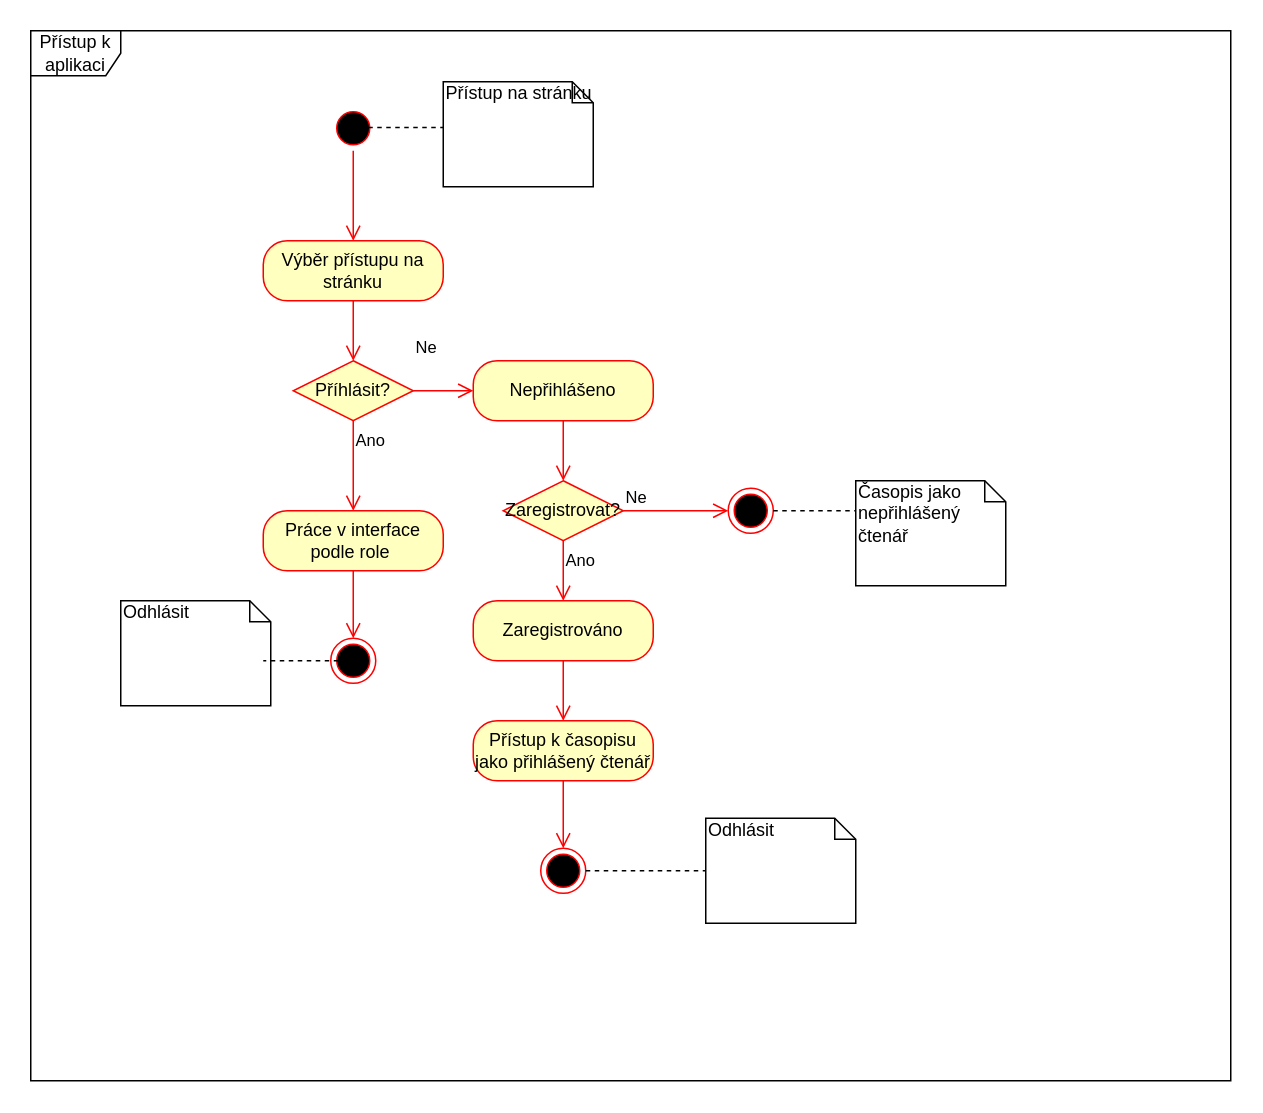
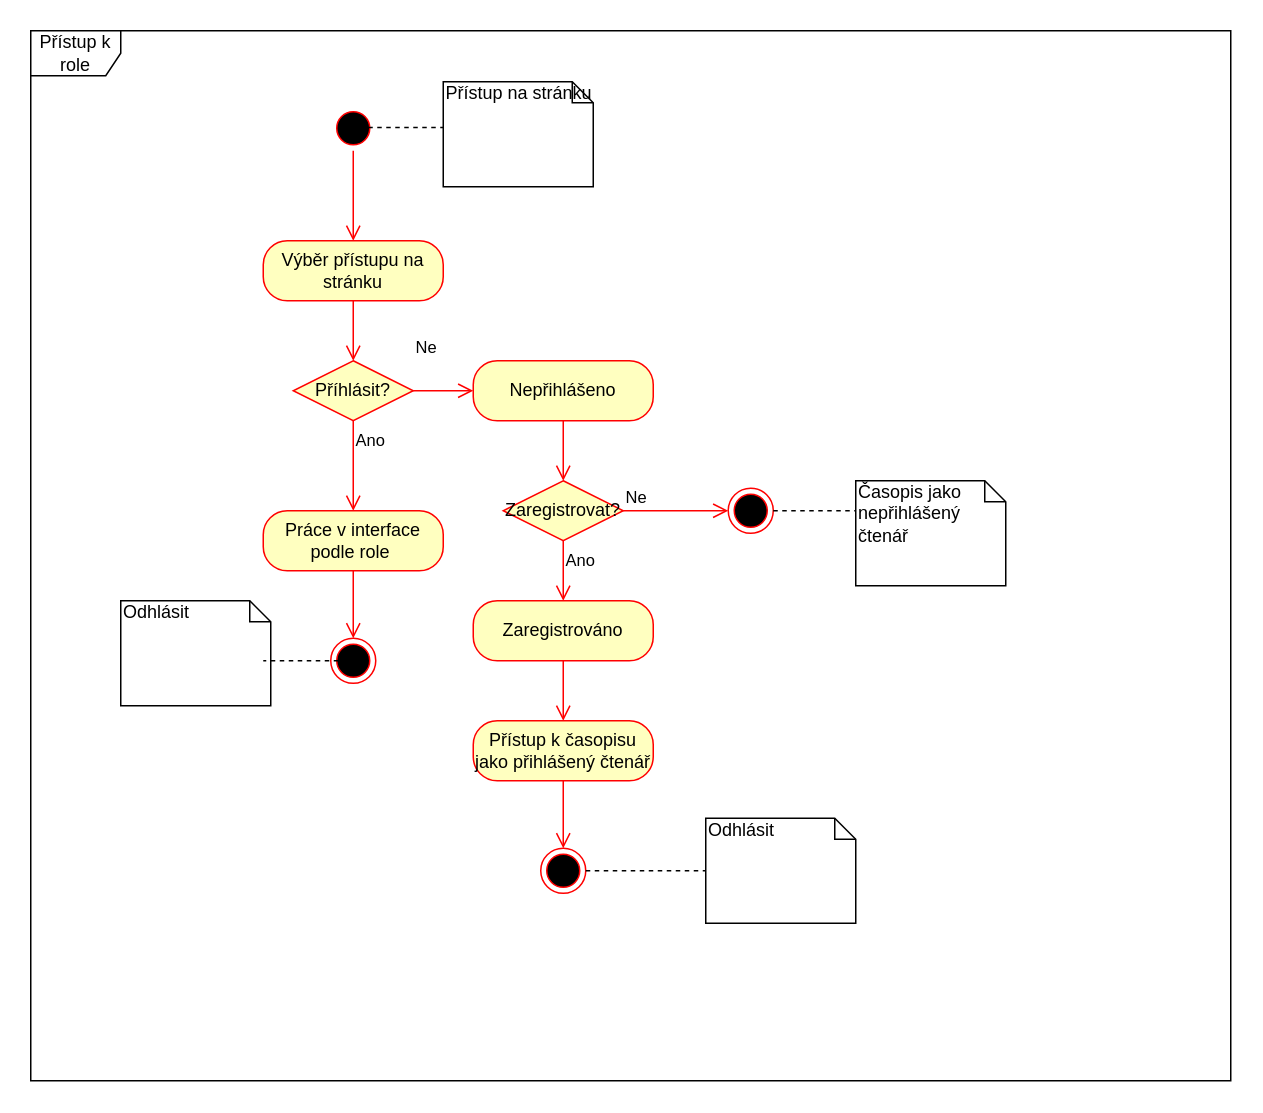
  <mxCell id="0" />
  <mxCell id="1" parent="0" />
  <mxCell id="2" value="" style="ellipse;html=1;shape=startState;fillColor=#000000;strokeColor=#ff0000;" vertex="1" parent="1"><mxGeometry x="220" y="70" width="30" height="30" as="geometry" /></mxCell>
  <mxCell id="3" value="" style="edgeStyle=orthogonalEdgeStyle;html=1;verticalAlign=bottom;endArrow=open;endSize=8;strokeColor=#ff0000;" edge="1" source="2" parent="1"><mxGeometry relative="1" as="geometry"><mxPoint x="235" y="160" as="targetPoint" /></mxGeometry></mxCell>
  <mxCell id="4" value="Výběr přístupu na stránku" style="rounded=1;whiteSpace=wrap;html=1;arcSize=40;fontColor=#000000;fillColor=#ffffc0;strokeColor=#ff0000;" vertex="1" parent="1"><mxGeometry x="175" y="160" width="120" height="40" as="geometry" /></mxCell>
  <mxCell id="5" value="" style="edgeStyle=orthogonalEdgeStyle;html=1;verticalAlign=bottom;endArrow=open;endSize=8;strokeColor=#ff0000;" edge="1" source="4" parent="1" target="6"><mxGeometry relative="1" as="geometry"><mxPoint x="235" y="260" as="targetPoint" /></mxGeometry></mxCell>
  <mxCell id="6" value="Příhlásit?" style="rhombus;whiteSpace=wrap;html=1;fillColor=#ffffc0;strokeColor=#ff0000;" vertex="1" parent="1"><mxGeometry x="195" y="240" width="80" height="40" as="geometry" /></mxCell>
  <mxCell id="7" value="Ne" style="edgeStyle=orthogonalEdgeStyle;html=1;align=left;verticalAlign=bottom;endArrow=open;endSize=8;strokeColor=#ff0000;" edge="1" source="6" parent="1" target="9"><mxGeometry x="-1" y="20" relative="1" as="geometry"><mxPoint x="375" y="260" as="targetPoint" /><mxPoint as="offset" /></mxGeometry></mxCell>
  <mxCell id="8" value="Ano" style="edgeStyle=orthogonalEdgeStyle;html=1;align=left;verticalAlign=top;endArrow=open;endSize=8;strokeColor=#ff0000;" edge="1" source="6" parent="1"><mxGeometry x="-1" relative="1" as="geometry"><mxPoint x="235" y="340" as="targetPoint" /></mxGeometry></mxCell>
  <mxCell id="9" value="Nepřihlášeno" style="rounded=1;whiteSpace=wrap;html=1;arcSize=40;fontColor=#000000;fillColor=#ffffc0;strokeColor=#ff0000;" vertex="1" parent="1"><mxGeometry x="315" y="240" width="120" height="40" as="geometry" /></mxCell>
  <mxCell id="10" value="" style="edgeStyle=orthogonalEdgeStyle;html=1;verticalAlign=bottom;endArrow=open;endSize=8;strokeColor=#ff0000;" edge="1" source="9" parent="1" target="11"><mxGeometry relative="1" as="geometry"><mxPoint x="375" y="340" as="targetPoint" /></mxGeometry></mxCell>
  <mxCell id="11" value="Zaregistrovat?" style="rhombus;whiteSpace=wrap;html=1;fillColor=#ffffc0;strokeColor=#ff0000;" vertex="1" parent="1"><mxGeometry x="335" y="320" width="80" height="40" as="geometry" /></mxCell>
  <mxCell id="12" value="Ne" style="edgeStyle=orthogonalEdgeStyle;html=1;align=left;verticalAlign=bottom;endArrow=open;endSize=8;strokeColor=#ff0000;" edge="1" source="11" parent="1" target="23"><mxGeometry x="-1" relative="1" as="geometry"><mxPoint x="500" y="340" as="targetPoint" /></mxGeometry></mxCell>
  <mxCell id="13" value="Ano" style="edgeStyle=orthogonalEdgeStyle;html=1;align=left;verticalAlign=top;endArrow=open;endSize=8;strokeColor=#ff0000;" edge="1" source="11" parent="1" target="14"><mxGeometry x="-1" relative="1" as="geometry"><mxPoint x="375" y="420" as="targetPoint" /></mxGeometry></mxCell>
  <mxCell id="14" value="Zaregistrováno" style="rounded=1;whiteSpace=wrap;html=1;arcSize=40;fontColor=#000000;fillColor=#ffffc0;strokeColor=#ff0000;" vertex="1" parent="1"><mxGeometry x="315" y="400" width="120" height="40" as="geometry" /></mxCell>
  <mxCell id="15" value="" style="edgeStyle=orthogonalEdgeStyle;html=1;verticalAlign=bottom;endArrow=open;endSize=8;strokeColor=#ff0000;" edge="1" source="14" parent="1" target="16"><mxGeometry relative="1" as="geometry"><mxPoint x="375" y="500" as="targetPoint" /></mxGeometry></mxCell>
  <mxCell id="16" value="Přístup k časopisu jako přihlášený čtenář" style="rounded=1;whiteSpace=wrap;html=1;arcSize=40;fontColor=#000000;fillColor=#ffffc0;strokeColor=#ff0000;" vertex="1" parent="1"><mxGeometry x="315" y="480" width="120" height="40" as="geometry" /></mxCell>
  <mxCell id="17" value="" style="edgeStyle=orthogonalEdgeStyle;html=1;verticalAlign=bottom;endArrow=open;endSize=8;strokeColor=#ff0000;" edge="1" source="16" parent="1" target="18"><mxGeometry relative="1" as="geometry"><mxPoint x="375" y="580" as="targetPoint" /></mxGeometry></mxCell>
  <mxCell id="18" value="" style="ellipse;html=1;shape=endState;fillColor=#000000;strokeColor=#ff0000;" vertex="1" parent="1"><mxGeometry x="360" y="565" width="30" height="30" as="geometry" /></mxCell>
  <mxCell id="19" value="Práce v interface podle role&amp;nbsp;" style="rounded=1;whiteSpace=wrap;html=1;arcSize=40;fontColor=#000000;fillColor=#ffffc0;strokeColor=#ff0000;" vertex="1" parent="1"><mxGeometry x="175" y="340" width="120" height="40" as="geometry" /></mxCell>
  <mxCell id="20" value="" style="edgeStyle=orthogonalEdgeStyle;html=1;verticalAlign=bottom;endArrow=open;endSize=8;strokeColor=#ff0000;" edge="1" source="19" parent="1" target="26"><mxGeometry relative="1" as="geometry"><mxPoint x="235" y="440" as="targetPoint" /></mxGeometry></mxCell>
  <mxCell id="21" value="Odhlásit" style="shape=note;whiteSpace=wrap;html=1;size=14;verticalAlign=top;align=left;spacingTop=-6;" vertex="1" parent="1"><mxGeometry x="470" y="545" width="100" height="70" as="geometry" /></mxCell>
  <mxCell id="22" value="" style="edgeStyle=orthogonalEdgeStyle;rounded=0;orthogonalLoop=1;jettySize=auto;html=1;dashed=1;endArrow=none;endFill=0;" edge="1" parent="1" source="18" target="21"><mxGeometry relative="1" as="geometry" /></mxCell>
  <mxCell id="23" value="" style="ellipse;html=1;shape=endState;fillColor=#000000;strokeColor=#ff0000;" vertex="1" parent="1"><mxGeometry x="485" y="325" width="30" height="30" as="geometry" /></mxCell>
  <mxCell id="24" value="Časopis jako nepřihlášený čtenář" style="shape=note;whiteSpace=wrap;html=1;size=14;verticalAlign=top;align=left;spacingTop=-6;" vertex="1" parent="1"><mxGeometry x="570" y="320" width="100" height="70" as="geometry" /></mxCell>
  <mxCell id="25" value="" style="endArrow=none;html=1;dashed=1;endFill=0;" edge="1" parent="1"><mxGeometry width="50" height="50" relative="1" as="geometry"><mxPoint x="515" y="340" as="sourcePoint" /><mxPoint x="570" y="340" as="targetPoint" /></mxGeometry></mxCell>
  <mxCell id="26" value="" style="ellipse;html=1;shape=endState;fillColor=#000000;strokeColor=#ff0000;" vertex="1" parent="1"><mxGeometry x="220" y="425" width="30" height="30" as="geometry" /></mxCell>
  <mxCell id="27" value="Odhlásit" style="shape=note;whiteSpace=wrap;html=1;size=14;verticalAlign=top;align=left;spacingTop=-6;" vertex="1" parent="1"><mxGeometry x="80" y="400" width="100" height="70" as="geometry" /></mxCell>
  <mxCell id="28" value="" style="endArrow=none;html=1;dashed=1;endFill=0;" edge="1" parent="1"><mxGeometry width="50" height="50" relative="1" as="geometry"><mxPoint x="225" y="440" as="sourcePoint" /><mxPoint x="175" y="440" as="targetPoint" /></mxGeometry></mxCell>
  <mxCell id="29" value="Přístup na stránku" style="shape=note;whiteSpace=wrap;html=1;size=14;verticalAlign=top;align=left;spacingTop=-6;" vertex="1" parent="1"><mxGeometry x="295" y="54" width="100" height="70" as="geometry" /></mxCell>
  <mxCell id="30" value="" style="endArrow=none;dashed=1;html=1;" edge="1" parent="1"><mxGeometry width="50" height="50" relative="1" as="geometry"><mxPoint x="245" y="84.5" as="sourcePoint" /><mxPoint x="295" y="84.5" as="targetPoint" /></mxGeometry></mxCell>
- <mxCell id="31" value="Přístup k aplikaci" style="shape=umlFrame;whiteSpace=wrap;html=1;" vertex="1" parent="1"><mxGeometry width="800" height="700" as="geometry" x="20" y="20" /></mxCell>
+ <mxCell id="31" value="Přístup k role" style="shape=umlFrame;whiteSpace=wrap;html=1;" vertex="1" parent="1"><mxGeometry width="800" height="700" as="geometry" x="20" y="20" /></mxCell>
